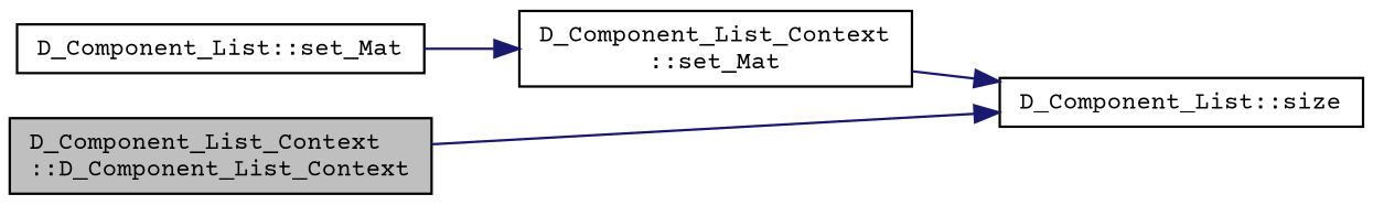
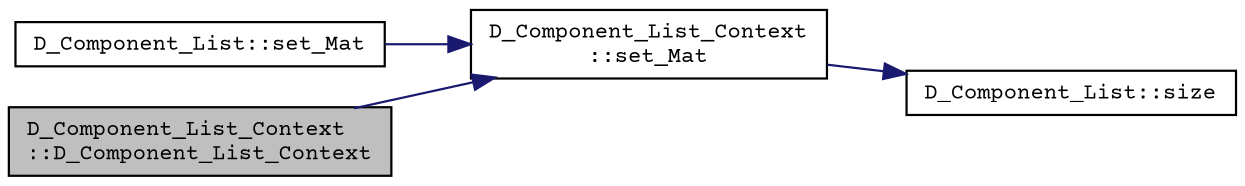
  digraph {
    fontname="Courier Prime"
    rankdir=LR
    node [color=black fillcolor=white fontname="Courier Prime" fontsize=10 shape=record style=filled]
    edge [color=midnightblue fontname="Courier Prime" fontsize=10 labelfontname=Helvetica labelfontsize=10 style=solid]
    n1 [fillcolor=grey75 fontcolor=black height=0.2 label="D_Component_List_Context\l::D_Component_List_Context" width=0.4]
    n2 [height=0.2 label="D_Component_List_Context\l::set_Mat" width=0.4]
    n3 [height=0.2 label="D_Component_List::size" width=0.4]
    n4 [height=0.2 label="D_Component_List::set_Mat" width=0.4]
-   n1 -> n3
+   n1 -> n2
    n2 -> n3
    n4 -> n2
  }
